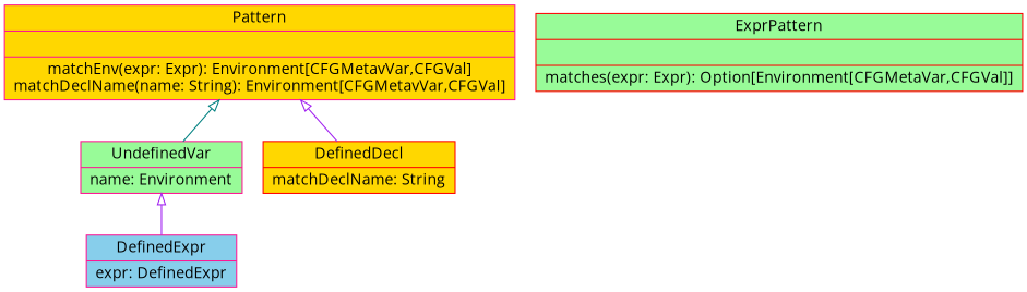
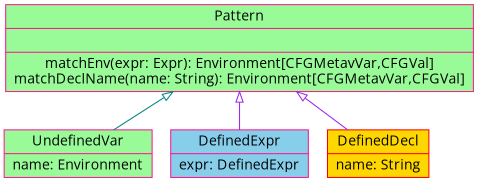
  digraph {
    fontname="Open Sans"
    node [color=deeppink fillcolor=gold fontname="Open Sans" shape=record style=filled]
    edge [arrowtail=empty color=purple dir=back fontname="Open Sans"]
-   n1 [label="{Pattern||matchEnv(expr: Expr): Environment[CFGMetavVar,CFGVal]\nmatchDeclName(name: String): Environment[CFGMetavVar,CFGVal]}"]
+   n1 [fillcolor=palegreen label="{Pattern||matchEnv(expr: Expr): Environment[CFGMetavVar,CFGVal]\nmatchDeclName(name: String): Environment[CFGMetavVar,CFGVal]}"]
    n2 [fillcolor=palegreen label="{UndefinedVar|name: Environment}"]
    n3 [fillcolor=skyblue label="{DefinedExpr|expr: DefinedExpr}"]
-   n4 [color=red label="{DefinedDecl|matchDeclName: String}"]
-   n5 [color=red fillcolor=palegreen label="{ExprPattern||matches(expr: Expr): Option[Environment[CFGMetaVar,CFGVal]]}"]
+   n4 [color=red label="{DefinedDecl|name: String}"]
    n1 -> n2 [color=teal]
-   n2 -> n3
+   n1 -> n3
    n1 -> n4
  }
